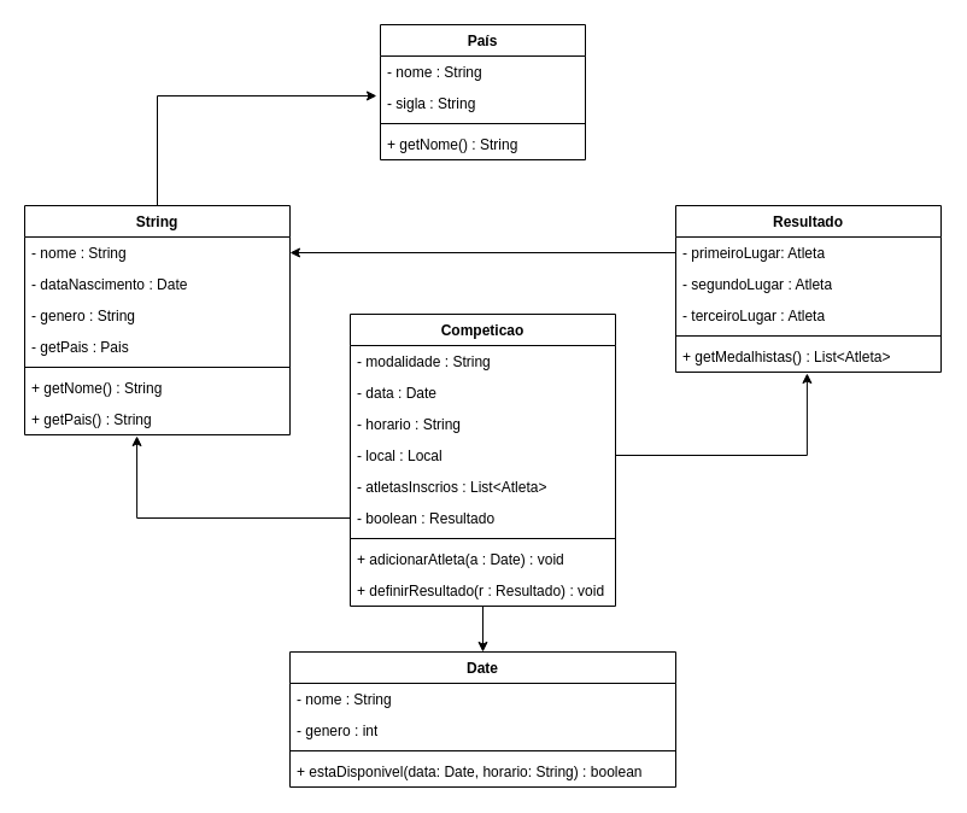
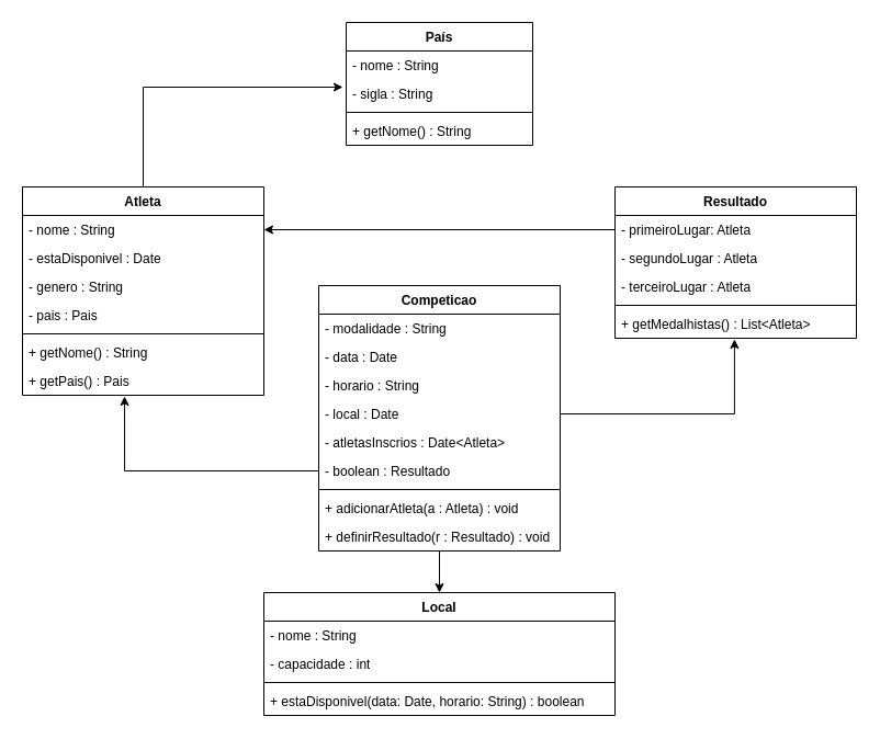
  <mxCell id="0" />
  <mxCell id="1" parent="0" />
- <mxCell id="2" value="String" style="swimlane;fontStyle=1;align=center;verticalAlign=top;childLayout=stackLayout;horizontal=1;startSize=26;horizontalStack=0;resizeParent=1;resizeParentMax=0;resizeLast=0;collapsible=1;marginBottom=0;whiteSpace=wrap;html=1;" vertex="1" parent="1"><mxGeometry x="20" y="170" width="220" height="190" as="geometry" /></mxCell>
+ <mxCell id="2" value="Atleta" style="swimlane;fontStyle=1;align=center;verticalAlign=top;childLayout=stackLayout;horizontal=1;startSize=26;horizontalStack=0;resizeParent=1;resizeParentMax=0;resizeLast=0;collapsible=1;marginBottom=0;whiteSpace=wrap;html=1;" vertex="1" parent="1"><mxGeometry x="20" y="170" width="220" height="190" as="geometry" /></mxCell>
  <mxCell id="3" value="- nome : String" style="text;strokeColor=none;fillColor=none;align=left;verticalAlign=top;spacingLeft=4;spacingRight=4;overflow=hidden;rotatable=0;points=[[0,0.5],[1,0.5]];portConstraint=eastwest;whiteSpace=wrap;html=1;" vertex="1" parent="2"><mxGeometry y="26" width="220" height="26" as="geometry" /></mxCell>
- <mxCell id="4" value="- dataNascimento : Date" style="text;strokeColor=none;fillColor=none;align=left;verticalAlign=top;spacingLeft=4;spacingRight=4;overflow=hidden;rotatable=0;points=[[0,0.5],[1,0.5]];portConstraint=eastwest;whiteSpace=wrap;html=1;" vertex="1" parent="2"><mxGeometry y="52" width="220" height="26" as="geometry" /></mxCell>
+ <mxCell id="4" value="- estaDisponivel : Date" style="text;strokeColor=none;fillColor=none;align=left;verticalAlign=top;spacingLeft=4;spacingRight=4;overflow=hidden;rotatable=0;points=[[0,0.5],[1,0.5]];portConstraint=eastwest;whiteSpace=wrap;html=1;" vertex="1" parent="2"><mxGeometry y="52" width="220" height="26" as="geometry" /></mxCell>
  <mxCell id="5" value="- genero : String" style="text;strokeColor=none;fillColor=none;align=left;verticalAlign=top;spacingLeft=4;spacingRight=4;overflow=hidden;rotatable=0;points=[[0,0.5],[1,0.5]];portConstraint=eastwest;whiteSpace=wrap;html=1;" vertex="1" parent="2"><mxGeometry y="78" width="220" height="26" as="geometry" /></mxCell>
- <mxCell id="6" value="- getPais : Pais" style="text;strokeColor=none;fillColor=none;align=left;verticalAlign=top;spacingLeft=4;spacingRight=4;overflow=hidden;rotatable=0;points=[[0,0.5],[1,0.5]];portConstraint=eastwest;whiteSpace=wrap;html=1;" vertex="1" parent="2"><mxGeometry y="104" width="220" height="26" as="geometry" /></mxCell>
+ <mxCell id="6" value="- pais : Pais" style="text;strokeColor=none;fillColor=none;align=left;verticalAlign=top;spacingLeft=4;spacingRight=4;overflow=hidden;rotatable=0;points=[[0,0.5],[1,0.5]];portConstraint=eastwest;whiteSpace=wrap;html=1;" vertex="1" parent="2"><mxGeometry y="104" width="220" height="26" as="geometry" /></mxCell>
  <mxCell id="7" value="" style="line;strokeWidth=1;fillColor=none;align=left;verticalAlign=middle;spacingTop=-1;spacingLeft=3;spacingRight=3;rotatable=0;labelPosition=right;points=[];portConstraint=eastwest;strokeColor=inherit;" vertex="1" parent="2"><mxGeometry y="130" width="220" height="8" as="geometry" /></mxCell>
  <mxCell id="8" value="+ getNome() : String" style="text;strokeColor=none;fillColor=none;align=left;verticalAlign=top;spacingLeft=4;spacingRight=4;overflow=hidden;rotatable=0;points=[[0,0.5],[1,0.5]];portConstraint=eastwest;whiteSpace=wrap;html=1;" vertex="1" parent="2"><mxGeometry y="138" width="220" height="26" as="geometry" /></mxCell>
- <mxCell id="9" value="+ getPais() : String" style="text;strokeColor=none;fillColor=none;align=left;verticalAlign=top;spacingLeft=4;spacingRight=4;overflow=hidden;rotatable=0;points=[[0,0.5],[1,0.5]];portConstraint=eastwest;whiteSpace=wrap;html=1;" vertex="1" parent="2"><mxGeometry y="164" width="220" height="26" as="geometry" /></mxCell>
+ <mxCell id="9" value="+ getPais() : Pais" style="text;strokeColor=none;fillColor=none;align=left;verticalAlign=top;spacingLeft=4;spacingRight=4;overflow=hidden;rotatable=0;points=[[0,0.5],[1,0.5]];portConstraint=eastwest;whiteSpace=wrap;html=1;" vertex="1" parent="2"><mxGeometry y="164" width="220" height="26" as="geometry" /></mxCell>
  <mxCell id="10" value="País" style="swimlane;fontStyle=1;align=center;verticalAlign=top;childLayout=stackLayout;horizontal=1;startSize=26;horizontalStack=0;resizeParent=1;resizeParentMax=0;resizeLast=0;collapsible=1;marginBottom=0;whiteSpace=wrap;html=1;" vertex="1" parent="1"><mxGeometry x="315" y="20" width="170" height="112" as="geometry" /></mxCell>
  <mxCell id="11" value="- nome : String" style="text;strokeColor=none;fillColor=none;align=left;verticalAlign=top;spacingLeft=4;spacingRight=4;overflow=hidden;rotatable=0;points=[[0,0.5],[1,0.5]];portConstraint=eastwest;whiteSpace=wrap;html=1;" vertex="1" parent="10"><mxGeometry y="26" width="170" height="26" as="geometry" /></mxCell>
  <mxCell id="12" value="- sigla : String" style="text;strokeColor=none;fillColor=none;align=left;verticalAlign=top;spacingLeft=4;spacingRight=4;overflow=hidden;rotatable=0;points=[[0,0.5],[1,0.5]];portConstraint=eastwest;whiteSpace=wrap;html=1;" vertex="1" parent="10"><mxGeometry y="52" width="170" height="26" as="geometry" /></mxCell>
  <mxCell id="13" value="" style="line;strokeWidth=1;fillColor=none;align=left;verticalAlign=middle;spacingTop=-1;spacingLeft=3;spacingRight=3;rotatable=0;labelPosition=right;points=[];portConstraint=eastwest;strokeColor=inherit;" vertex="1" parent="10"><mxGeometry y="78" width="170" height="8" as="geometry" /></mxCell>
  <mxCell id="14" value="+ getNome() : String" style="text;strokeColor=none;fillColor=none;align=left;verticalAlign=top;spacingLeft=4;spacingRight=4;overflow=hidden;rotatable=0;points=[[0,0.5],[1,0.5]];portConstraint=eastwest;whiteSpace=wrap;html=1;" vertex="1" parent="10"><mxGeometry y="86" width="170" height="26" as="geometry" /></mxCell>
  <mxCell id="15" style="edgeStyle=orthogonalEdgeStyle;rounded=0;orthogonalLoop=1;jettySize=auto;html=1;entryX=0.5;entryY=0;entryDx=0;entryDy=0;" edge="1" parent="1" source="16" target="26"><mxGeometry relative="1" as="geometry" /></mxCell>
  <mxCell id="16" value="Competicao" style="swimlane;fontStyle=1;align=center;verticalAlign=top;childLayout=stackLayout;horizontal=1;startSize=26;horizontalStack=0;resizeParent=1;resizeParentMax=0;resizeLast=0;collapsible=1;marginBottom=0;whiteSpace=wrap;html=1;" vertex="1" parent="1"><mxGeometry x="290" y="260" width="220" height="242" as="geometry" /></mxCell>
  <mxCell id="17" value="- modalidade : String" style="text;strokeColor=none;fillColor=none;align=left;verticalAlign=top;spacingLeft=4;spacingRight=4;overflow=hidden;rotatable=0;points=[[0,0.5],[1,0.5]];portConstraint=eastwest;whiteSpace=wrap;html=1;" vertex="1" parent="16"><mxGeometry y="26" width="220" height="26" as="geometry" /></mxCell>
  <mxCell id="18" value="- data : Date" style="text;strokeColor=none;fillColor=none;align=left;verticalAlign=top;spacingLeft=4;spacingRight=4;overflow=hidden;rotatable=0;points=[[0,0.5],[1,0.5]];portConstraint=eastwest;whiteSpace=wrap;html=1;" vertex="1" parent="16"><mxGeometry y="52" width="220" height="26" as="geometry" /></mxCell>
  <mxCell id="19" value="- horario : String" style="text;strokeColor=none;fillColor=none;align=left;verticalAlign=top;spacingLeft=4;spacingRight=4;overflow=hidden;rotatable=0;points=[[0,0.5],[1,0.5]];portConstraint=eastwest;whiteSpace=wrap;html=1;" vertex="1" parent="16"><mxGeometry y="78" width="220" height="26" as="geometry" /></mxCell>
- <mxCell id="20" value="- local : Local" style="text;strokeColor=none;fillColor=none;align=left;verticalAlign=top;spacingLeft=4;spacingRight=4;overflow=hidden;rotatable=0;points=[[0,0.5],[1,0.5]];portConstraint=eastwest;whiteSpace=wrap;html=1;" vertex="1" parent="16"><mxGeometry y="104" width="220" height="26" as="geometry" /></mxCell>
- <mxCell id="21" value="- atletasInscrios : List&amp;lt;Atleta&amp;gt;" style="text;strokeColor=none;fillColor=none;align=left;verticalAlign=top;spacingLeft=4;spacingRight=4;overflow=hidden;rotatable=0;points=[[0,0.5],[1,0.5]];portConstraint=eastwest;whiteSpace=wrap;html=1;" vertex="1" parent="16"><mxGeometry y="130" width="220" height="26" as="geometry" /></mxCell>
+ <mxCell id="20" value="- local : Date" style="text;strokeColor=none;fillColor=none;align=left;verticalAlign=top;spacingLeft=4;spacingRight=4;overflow=hidden;rotatable=0;points=[[0,0.5],[1,0.5]];portConstraint=eastwest;whiteSpace=wrap;html=1;" vertex="1" parent="16"><mxGeometry y="104" width="220" height="26" as="geometry" /></mxCell>
+ <mxCell id="21" value="- atletasInscrios : Date&amp;lt;Atleta&amp;gt;" style="text;strokeColor=none;fillColor=none;align=left;verticalAlign=top;spacingLeft=4;spacingRight=4;overflow=hidden;rotatable=0;points=[[0,0.5],[1,0.5]];portConstraint=eastwest;whiteSpace=wrap;html=1;" vertex="1" parent="16"><mxGeometry y="130" width="220" height="26" as="geometry" /></mxCell>
  <mxCell id="22" value="- boolean : Resultado" style="text;strokeColor=none;fillColor=none;align=left;verticalAlign=top;spacingLeft=4;spacingRight=4;overflow=hidden;rotatable=0;points=[[0,0.5],[1,0.5]];portConstraint=eastwest;whiteSpace=wrap;html=1;" vertex="1" parent="16"><mxGeometry y="156" width="220" height="26" as="geometry" /></mxCell>
  <mxCell id="23" value="" style="line;strokeWidth=1;fillColor=none;align=left;verticalAlign=middle;spacingTop=-1;spacingLeft=3;spacingRight=3;rotatable=0;labelPosition=right;points=[];portConstraint=eastwest;strokeColor=inherit;" vertex="1" parent="16"><mxGeometry y="182" width="220" height="8" as="geometry" /></mxCell>
- <mxCell id="24" value="+ adicionarAtleta(a : Date) : void" style="text;strokeColor=none;fillColor=none;align=left;verticalAlign=top;spacingLeft=4;spacingRight=4;overflow=hidden;rotatable=0;points=[[0,0.5],[1,0.5]];portConstraint=eastwest;whiteSpace=wrap;html=1;" vertex="1" parent="16"><mxGeometry y="190" width="220" height="26" as="geometry" /></mxCell>
+ <mxCell id="24" value="+ adicionarAtleta(a : Atleta) : void" style="text;strokeColor=none;fillColor=none;align=left;verticalAlign=top;spacingLeft=4;spacingRight=4;overflow=hidden;rotatable=0;points=[[0,0.5],[1,0.5]];portConstraint=eastwest;whiteSpace=wrap;html=1;" vertex="1" parent="16"><mxGeometry y="190" width="220" height="26" as="geometry" /></mxCell>
  <mxCell id="25" value="+ definirResultado(r : Resultado) : void" style="text;strokeColor=none;fillColor=none;align=left;verticalAlign=top;spacingLeft=4;spacingRight=4;overflow=hidden;rotatable=0;points=[[0,0.5],[1,0.5]];portConstraint=eastwest;whiteSpace=wrap;html=1;" vertex="1" parent="16"><mxGeometry y="216" width="220" height="26" as="geometry" /></mxCell>
- <mxCell id="26" value="Date" style="swimlane;fontStyle=1;align=center;verticalAlign=top;childLayout=stackLayout;horizontal=1;startSize=26;horizontalStack=0;resizeParent=1;resizeParentMax=0;resizeLast=0;collapsible=1;marginBottom=0;whiteSpace=wrap;html=1;" vertex="1" parent="1"><mxGeometry x="240" y="540" width="320" height="112" as="geometry" /></mxCell>
+ <mxCell id="26" value="Local" style="swimlane;fontStyle=1;align=center;verticalAlign=top;childLayout=stackLayout;horizontal=1;startSize=26;horizontalStack=0;resizeParent=1;resizeParentMax=0;resizeLast=0;collapsible=1;marginBottom=0;whiteSpace=wrap;html=1;" vertex="1" parent="1"><mxGeometry x="240" y="540" width="320" height="112" as="geometry" /></mxCell>
  <mxCell id="27" value="- nome : String" style="text;strokeColor=none;fillColor=none;align=left;verticalAlign=top;spacingLeft=4;spacingRight=4;overflow=hidden;rotatable=0;points=[[0,0.5],[1,0.5]];portConstraint=eastwest;whiteSpace=wrap;html=1;" vertex="1" parent="26"><mxGeometry y="26" width="320" height="26" as="geometry" /></mxCell>
- <mxCell id="28" value="- genero : int" style="text;strokeColor=none;fillColor=none;align=left;verticalAlign=top;spacingLeft=4;spacingRight=4;overflow=hidden;rotatable=0;points=[[0,0.5],[1,0.5]];portConstraint=eastwest;whiteSpace=wrap;html=1;" vertex="1" parent="26"><mxGeometry y="52" width="320" height="26" as="geometry" /></mxCell>
+ <mxCell id="28" value="- capacidade : int" style="text;strokeColor=none;fillColor=none;align=left;verticalAlign=top;spacingLeft=4;spacingRight=4;overflow=hidden;rotatable=0;points=[[0,0.5],[1,0.5]];portConstraint=eastwest;whiteSpace=wrap;html=1;" vertex="1" parent="26"><mxGeometry y="52" width="320" height="26" as="geometry" /></mxCell>
  <mxCell id="29" value="" style="line;strokeWidth=1;fillColor=none;align=left;verticalAlign=middle;spacingTop=-1;spacingLeft=3;spacingRight=3;rotatable=0;labelPosition=right;points=[];portConstraint=eastwest;strokeColor=inherit;" vertex="1" parent="26"><mxGeometry y="78" width="320" height="8" as="geometry" /></mxCell>
  <mxCell id="30" value="+ estaDisponivel(data: Date, horario: String) : boolean" style="text;strokeColor=none;fillColor=none;align=left;verticalAlign=top;spacingLeft=4;spacingRight=4;overflow=hidden;rotatable=0;points=[[0,0.5],[1,0.5]];portConstraint=eastwest;whiteSpace=wrap;html=1;" vertex="1" parent="26"><mxGeometry y="86" width="320" height="26" as="geometry" /></mxCell>
  <mxCell id="31" value="Resultado" style="swimlane;fontStyle=1;align=center;verticalAlign=top;childLayout=stackLayout;horizontal=1;startSize=26;horizontalStack=0;resizeParent=1;resizeParentMax=0;resizeLast=0;collapsible=1;marginBottom=0;whiteSpace=wrap;html=1;" vertex="1" parent="1"><mxGeometry x="560" y="170" width="220" height="138" as="geometry" /></mxCell>
  <mxCell id="32" value="- primeiroLugar: Atleta" style="text;strokeColor=none;fillColor=none;align=left;verticalAlign=top;spacingLeft=4;spacingRight=4;overflow=hidden;rotatable=0;points=[[0,0.5],[1,0.5]];portConstraint=eastwest;whiteSpace=wrap;html=1;" vertex="1" parent="31"><mxGeometry y="26" width="220" height="26" as="geometry" /></mxCell>
  <mxCell id="33" value="- segundoLugar : Atleta" style="text;strokeColor=none;fillColor=none;align=left;verticalAlign=top;spacingLeft=4;spacingRight=4;overflow=hidden;rotatable=0;points=[[0,0.5],[1,0.5]];portConstraint=eastwest;whiteSpace=wrap;html=1;" vertex="1" parent="31"><mxGeometry y="52" width="220" height="26" as="geometry" /></mxCell>
  <mxCell id="34" value="- terceiroLugar : Atleta" style="text;strokeColor=none;fillColor=none;align=left;verticalAlign=top;spacingLeft=4;spacingRight=4;overflow=hidden;rotatable=0;points=[[0,0.5],[1,0.5]];portConstraint=eastwest;whiteSpace=wrap;html=1;" vertex="1" parent="31"><mxGeometry y="78" width="220" height="26" as="geometry" /></mxCell>
  <mxCell id="35" value="" style="line;strokeWidth=1;fillColor=none;align=left;verticalAlign=middle;spacingTop=-1;spacingLeft=3;spacingRight=3;rotatable=0;labelPosition=right;points=[];portConstraint=eastwest;strokeColor=inherit;" vertex="1" parent="31"><mxGeometry y="104" width="220" height="8" as="geometry" /></mxCell>
  <mxCell id="36" value="+ getMedalhistas() : List&amp;lt;Atleta&amp;gt;" style="text;strokeColor=none;fillColor=none;align=left;verticalAlign=top;spacingLeft=4;spacingRight=4;overflow=hidden;rotatable=0;points=[[0,0.5],[1,0.5]];portConstraint=eastwest;whiteSpace=wrap;html=1;" vertex="1" parent="31"><mxGeometry y="112" width="220" height="26" as="geometry" /></mxCell>
  <mxCell id="37" style="edgeStyle=orthogonalEdgeStyle;rounded=0;orthogonalLoop=1;jettySize=auto;html=1;entryX=-0.018;entryY=0.269;entryDx=0;entryDy=0;entryPerimeter=0;" edge="1" parent="1" source="2" target="12"><mxGeometry relative="1" as="geometry" /></mxCell>
  <mxCell id="38" style="edgeStyle=orthogonalEdgeStyle;rounded=0;orthogonalLoop=1;jettySize=auto;html=1;exitX=1;exitY=0.5;exitDx=0;exitDy=0;entryX=0.495;entryY=1.038;entryDx=0;entryDy=0;entryPerimeter=0;" edge="1" parent="1" source="20" target="36"><mxGeometry relative="1" as="geometry" /></mxCell>
  <mxCell id="39" style="edgeStyle=orthogonalEdgeStyle;rounded=0;orthogonalLoop=1;jettySize=auto;html=1;exitX=0;exitY=0.5;exitDx=0;exitDy=0;entryX=0.423;entryY=1.038;entryDx=0;entryDy=0;entryPerimeter=0;" edge="1" parent="1" source="22" target="9"><mxGeometry relative="1" as="geometry" /></mxCell>
  <mxCell id="40" style="edgeStyle=orthogonalEdgeStyle;rounded=0;orthogonalLoop=1;jettySize=auto;html=1;exitX=0;exitY=0.5;exitDx=0;exitDy=0;entryX=1;entryY=0.5;entryDx=0;entryDy=0;" edge="1" parent="1" source="32" target="3"><mxGeometry relative="1" as="geometry" /></mxCell>
